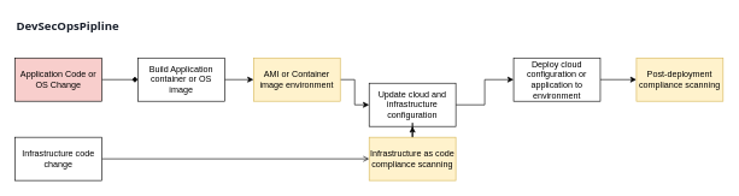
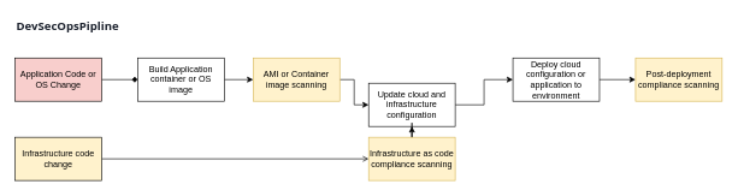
  <mxCell id="0" />
  <mxCell id="1" parent="0" />
  <mxCell id="2" value="" style="edgeStyle=orthogonalEdgeStyle;rounded=0;orthogonalLoop=1;jettySize=auto;html=1;endArrow=diamond;" edge="1" parent="1" source="3" target="5"><mxGeometry relative="1" as="geometry" /></mxCell>
  <mxCell id="3" value="Application Code or OS Change" style="rounded=0;whiteSpace=wrap;html=1;fillColor=#f8cecc;" vertex="1" parent="1"><mxGeometry x="20" y="80" width="120" height="60" as="geometry" /></mxCell>
  <mxCell id="4" value="" style="edgeStyle=orthogonalEdgeStyle;rounded=0;orthogonalLoop=1;jettySize=auto;html=1;entryX=0;entryY=0.5;entryDx=0;entryDy=0;" edge="1" parent="1" source="5" target="16"><mxGeometry relative="1" as="geometry" /></mxCell>
  <mxCell id="5" value="Build Application container or OS image" style="rounded=0;whiteSpace=wrap;html=1;" vertex="1" parent="1"><mxGeometry x="190" y="80" width="120" height="60" as="geometry" /></mxCell>
  <mxCell id="6" value="" style="edgeStyle=orthogonalEdgeStyle;rounded=0;orthogonalLoop=1;jettySize=auto;html=1;" edge="1" parent="1" source="7" target="9"><mxGeometry relative="1" as="geometry" /></mxCell>
  <mxCell id="7" value="Update cloud and infrastructure configuration" style="rounded=0;whiteSpace=wrap;html=1;" vertex="1" parent="1"><mxGeometry x="510" y="115" width="120" height="60" as="geometry" /></mxCell>
  <mxCell id="8" value="" style="edgeStyle=orthogonalEdgeStyle;rounded=0;orthogonalLoop=1;jettySize=auto;html=1;" edge="1" parent="1" source="9" target="17"><mxGeometry relative="1" as="geometry" /></mxCell>
  <mxCell id="9" value="Deploy cloud configuration or application to environment" style="rounded=0;whiteSpace=wrap;html=1;" vertex="1" parent="1"><mxGeometry x="710" y="80" width="120" height="60" as="geometry" /></mxCell>
  <mxCell id="10" style="edgeStyle=orthogonalEdgeStyle;rounded=0;orthogonalLoop=1;jettySize=auto;html=1;endArrow=open;" edge="1" parent="1" source="11" target="14"><mxGeometry relative="1" as="geometry" /></mxCell>
- <mxCell id="11" value="Infrastructure code change" style="rounded=0;whiteSpace=wrap;html=1;" vertex="1" parent="1"><mxGeometry x="20" y="190" width="120" height="60" as="geometry" /></mxCell>
+ <mxCell id="11" value="Infrastructure code change" style="rounded=0;whiteSpace=wrap;html=1;fillColor=#fff2cc;" vertex="1" parent="1"><mxGeometry x="20" y="190" width="120" height="60" as="geometry" /></mxCell>
  <mxCell id="12" value="&lt;meta charset=&quot;utf-8&quot;&gt;&lt;strong style=&quot;box-sizing: border-box; border-width: 0px; border-style: solid; border-color: var(--chakra-colors-gray-200); overflow-wrap: break-word; font-weight: bold; color: rgb(26, 32, 44); font-family: &amp;quot;Open Sans&amp;quot;, sans-serif; font-size: 16px; font-style: normal; font-variant-ligatures: normal; font-variant-caps: normal; letter-spacing: normal; orphans: 2; text-align: left; text-indent: 0px; text-transform: none; widows: 2; word-spacing: 0px; -webkit-text-stroke-width: 0px; background-color: rgb(255, 255, 255); text-decoration-thickness: initial; text-decoration-style: initial; text-decoration-color: initial;&quot;&gt;DevSecOpsPipline&lt;/strong&gt;" style="text;whiteSpace=wrap;html=1;" vertex="1" parent="1"><mxGeometry x="20" y="20" width="170" height="30" as="geometry" /></mxCell>
  <mxCell id="13" style="edgeStyle=orthogonalEdgeStyle;rounded=0;orthogonalLoop=1;jettySize=auto;html=1;entryX=0.5;entryY=1;entryDx=0;entryDy=0;" edge="1" parent="1" source="14" target="7"><mxGeometry relative="1" as="geometry" /></mxCell>
  <mxCell id="14" value="Infrastructure as code compliance scanning" style="rounded=0;whiteSpace=wrap;html=1;fillColor=#fff2cc;strokeColor=#d6b656;" vertex="1" parent="1"><mxGeometry x="510" y="190" width="120" height="60" as="geometry" /></mxCell>
  <mxCell id="15" value="" style="edgeStyle=orthogonalEdgeStyle;rounded=0;orthogonalLoop=1;jettySize=auto;html=1;" edge="1" parent="1" source="16" target="7"><mxGeometry relative="1" as="geometry" /></mxCell>
- <mxCell id="16" value="AMI or Container image environment" style="rounded=0;whiteSpace=wrap;html=1;fillColor=#fff2cc;strokeColor=#d6b656;" vertex="1" parent="1"><mxGeometry x="350" y="80" width="120" height="60" as="geometry" /></mxCell>
+ <mxCell id="16" value="AMI or Container image scanning" style="rounded=0;whiteSpace=wrap;html=1;fillColor=#fff2cc;strokeColor=#d6b656;" vertex="1" parent="1"><mxGeometry x="350" y="80" width="120" height="60" as="geometry" /></mxCell>
  <mxCell id="17" value="Post-deployment compliance scanning" style="rounded=0;whiteSpace=wrap;html=1;fillColor=#fff2cc;strokeColor=#d6b656;" vertex="1" parent="1"><mxGeometry x="880" y="80" width="120" height="60" as="geometry" /></mxCell>
